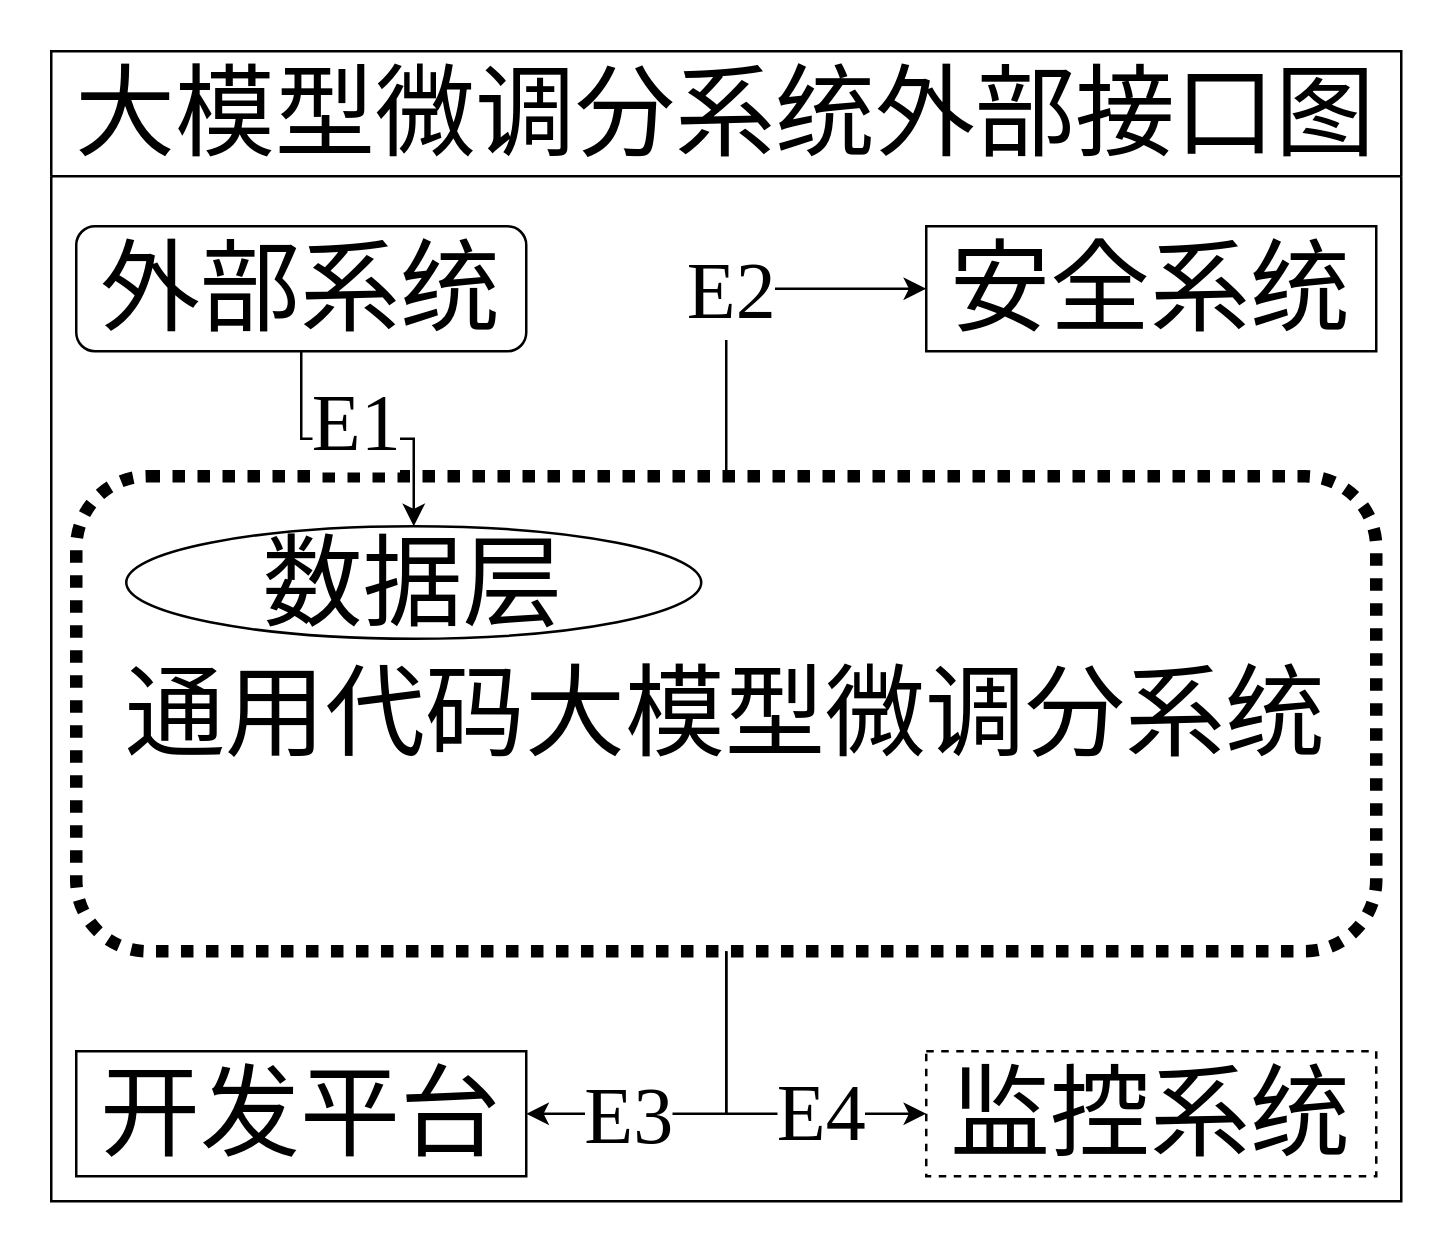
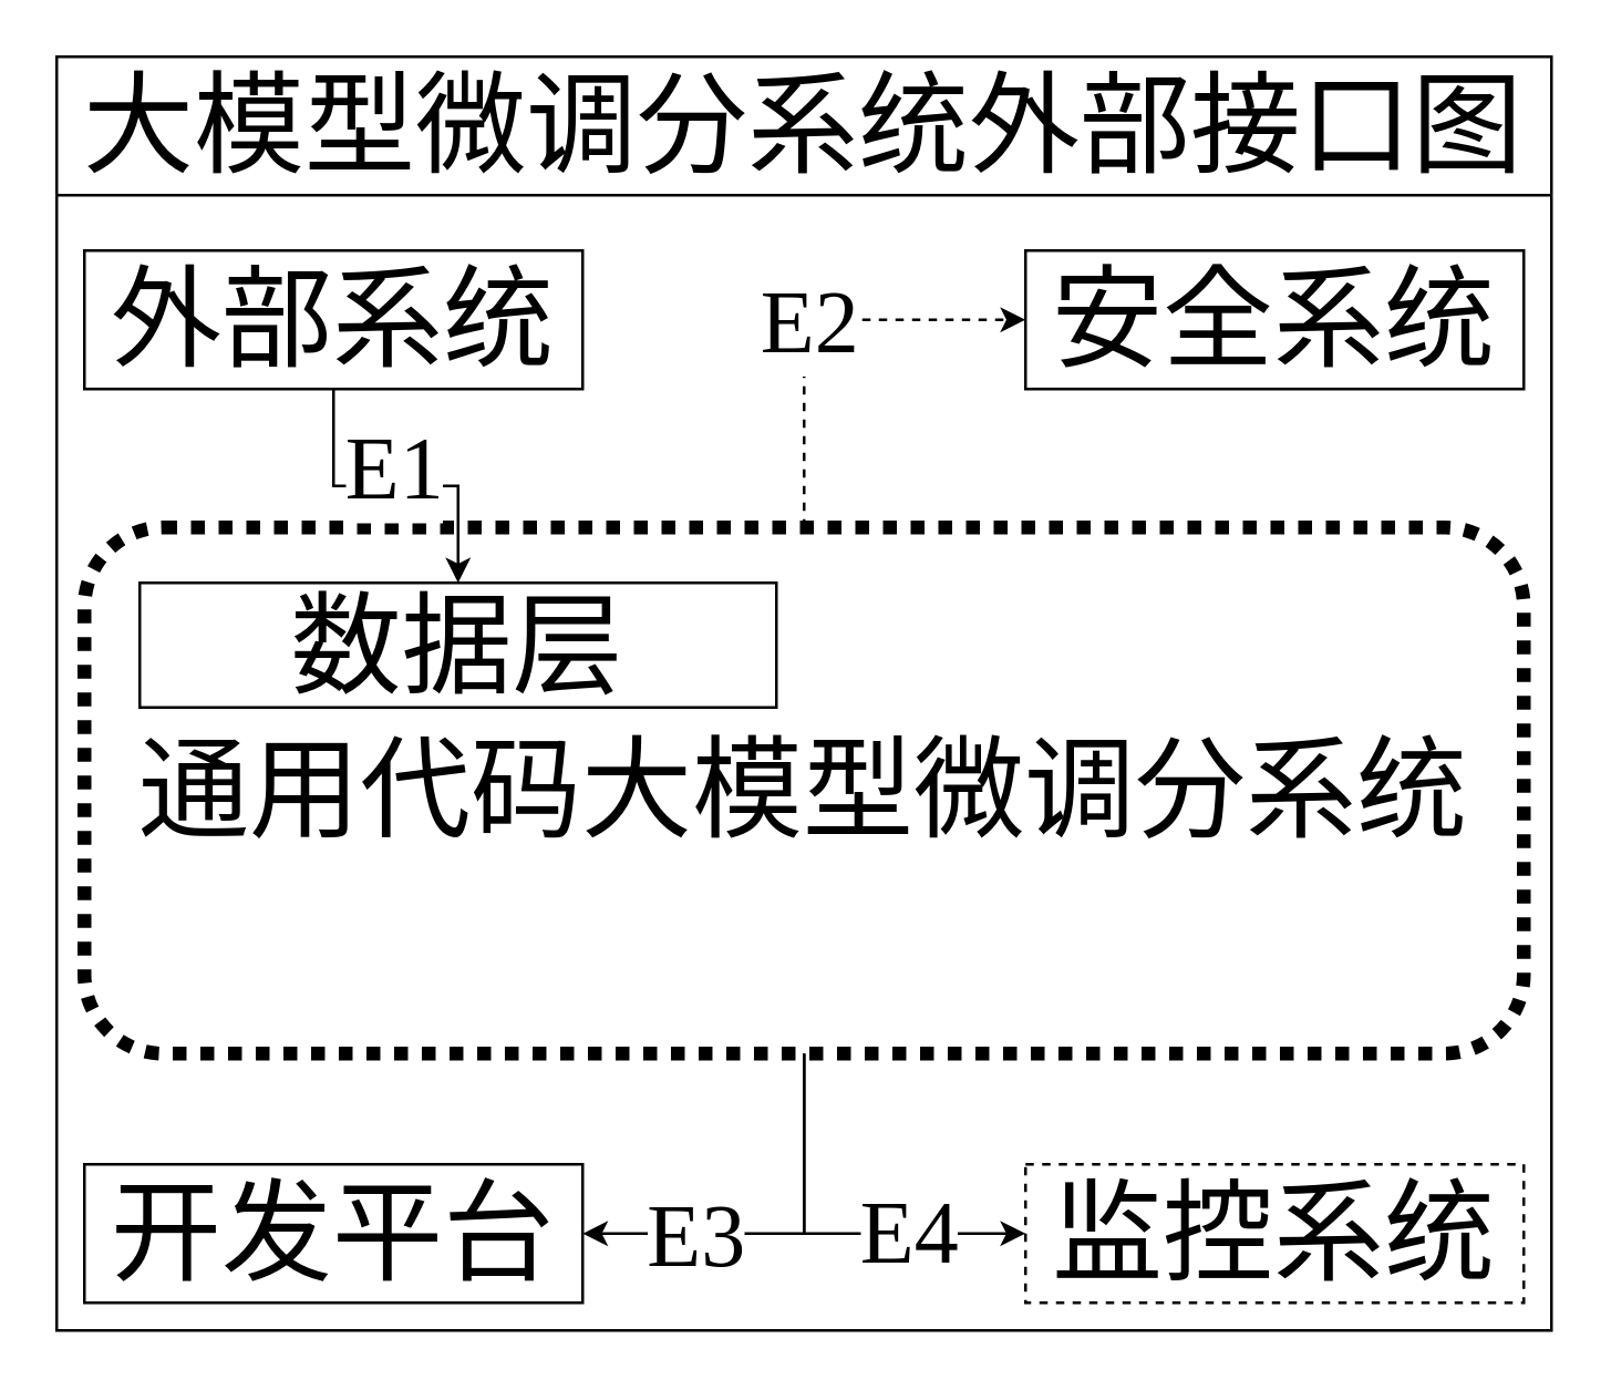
  <mxCell id="0" />
  <mxCell id="1" parent="0" />
  <mxCell id="2" value="&lt;span style=&quot;font-size: 40px;&quot;&gt;&lt;font style=&quot;font-size: 40px;&quot;&gt;大模型微调分系统外部接口图&lt;/font&gt;&lt;/span&gt;" style="swimlane;whiteSpace=wrap;html=1;startSize=50;fontFamily=宋体;fontStyle=0;fontSize=40;" vertex="1" parent="1"><mxGeometry x="20" y="20" width="540" height="460" as="geometry"><mxRectangle x="20" y="20" width="560" height="60" as="alternateBounds" /></mxGeometry></mxCell>
- <mxCell id="3" style="edgeStyle=orthogonalEdgeStyle;rounded=0;orthogonalLoop=1;jettySize=auto;html=1;entryX=0;entryY=0.5;entryDx=0;entryDy=0;fontSize=40;fontFamily=宋体;" edge="1" parent="2" source="9" target="14"><mxGeometry relative="1" as="geometry" /></mxCell>
+ <mxCell id="3" style="edgeStyle=orthogonalEdgeStyle;rounded=0;orthogonalLoop=1;jettySize=auto;html=1;entryX=0;entryY=0.5;entryDx=0;entryDy=0;fontSize=40;fontFamily=宋体;dashed=1;" edge="1" parent="2" source="9" target="14"><mxGeometry relative="1" as="geometry" /></mxCell>
  <mxCell id="4" value="E2" style="edgeLabel;html=1;align=center;verticalAlign=middle;resizable=0;points=[];fontSize=32;fontFamily=Times New Roman;" vertex="1" connectable="0" parent="3"><mxGeometry x="-0.017" relative="1" as="geometry"><mxPoint as="offset" /></mxGeometry></mxCell>
  <mxCell id="5" style="edgeStyle=orthogonalEdgeStyle;rounded=0;orthogonalLoop=1;jettySize=auto;html=1;entryX=1;entryY=0.5;entryDx=0;entryDy=0;fontSize=40;fontFamily=宋体;" edge="1" parent="2" source="9" target="16"><mxGeometry relative="1" as="geometry" /></mxCell>
  <mxCell id="6" value="E3" style="edgeLabel;html=1;align=center;verticalAlign=middle;resizable=0;points=[];fontSize=32;fontFamily=Times New Roman;" vertex="1" connectable="0" parent="5"><mxGeometry x="0.446" relative="1" as="geometry"><mxPoint as="offset" /></mxGeometry></mxCell>
  <mxCell id="7" style="edgeStyle=orthogonalEdgeStyle;rounded=0;orthogonalLoop=1;jettySize=auto;html=1;entryX=0;entryY=0.5;entryDx=0;entryDy=0;fontSize=40;fontFamily=宋体;" edge="1" parent="2" source="9" target="15"><mxGeometry relative="1" as="geometry" /></mxCell>
  <mxCell id="8" value="E4" style="edgeLabel;html=1;align=center;verticalAlign=middle;resizable=0;points=[];fontSize=32;fontFamily=Times New Roman;" vertex="1" connectable="0" parent="7"><mxGeometry x="0.409" y="1" relative="1" as="geometry"><mxPoint as="offset" /></mxGeometry></mxCell>
  <mxCell id="9" value="&lt;font style=&quot;font-size: 40px;&quot;&gt;通用代码大模型微调分系统&lt;/font&gt;" style="rounded=1;whiteSpace=wrap;html=1;fillColor=none;dashed=1;dashPattern=1 1;strokeWidth=5;fontStyle=0;fontSize=40;fontFamily=宋体;" vertex="1" parent="2"><mxGeometry x="10" y="170" width="520" height="190" as="geometry" /></mxCell>
  <mxCell id="10" style="edgeStyle=orthogonalEdgeStyle;rounded=0;orthogonalLoop=1;jettySize=auto;html=1;entryX=0.5;entryY=0;entryDx=0;entryDy=0;fontSize=40;fontFamily=宋体;" edge="1" parent="2" source="12" target="13"><mxGeometry relative="1" as="geometry" /></mxCell>
  <mxCell id="11" value="E1" style="edgeLabel;html=1;align=center;verticalAlign=middle;resizable=0;points=[];fontSize=32;fontFamily=Times New Roman;labelBackgroundColor=default;" vertex="1" connectable="0" parent="10"><mxGeometry x="-0.442" y="-1" relative="1" as="geometry"><mxPoint x="22" y="-4" as="offset" /></mxGeometry></mxCell>
- <mxCell id="12" value="&lt;font style=&quot;font-size: 40px;&quot;&gt;外部系统&lt;/font&gt;" style="whiteSpace=wrap;html=1;fillColor=none;fontSize=40;fontFamily=宋体;fontStyle=0;rounded=1;" vertex="1" parent="2"><mxGeometry x="10" y="70" width="180" height="50" as="geometry" /></mxCell>
- <mxCell id="13" value="数据层" style="ellipse;whiteSpace=wrap;html=1;fillColor=none;fontSize=40;fontFamily=宋体;fontStyle=0;" vertex="1" parent="2"><mxGeometry x="30" y="190" width="230" height="45" as="geometry" /></mxCell>
+ <mxCell id="12" value="&lt;font style=&quot;font-size: 40px;&quot;&gt;外部系统&lt;/font&gt;" style="rounded=0;whiteSpace=wrap;html=1;fillColor=none;fontSize=40;fontFamily=宋体;fontStyle=0" vertex="1" parent="2"><mxGeometry x="10" y="70" width="180" height="50" as="geometry" /></mxCell>
+ <mxCell id="13" value="数据层" style="rounded=0;whiteSpace=wrap;html=1;fillColor=none;fontSize=40;fontFamily=宋体;fontStyle=0" vertex="1" parent="2"><mxGeometry x="30" y="190" width="230" height="45" as="geometry" /></mxCell>
  <mxCell id="14" value="&lt;font style=&quot;font-size: 40px;&quot;&gt;安全系统&lt;/font&gt;" style="rounded=0;whiteSpace=wrap;html=1;fillColor=none;fontSize=40;fontFamily=宋体;fontStyle=0" vertex="1" parent="2"><mxGeometry x="350" y="70" width="180" height="50" as="geometry" /></mxCell>
  <mxCell id="15" value="&lt;font style=&quot;font-size: 40px;&quot;&gt;监控系统&lt;/font&gt;" style="rounded=0;whiteSpace=wrap;html=1;fillColor=none;fontSize=40;fontFamily=宋体;fontStyle=0;dashed=1;" vertex="1" parent="2"><mxGeometry x="350" y="400" width="180" height="50" as="geometry" /></mxCell>
  <mxCell id="16" value="&lt;font style=&quot;font-size: 40px;&quot;&gt;开发平台&lt;/font&gt;" style="rounded=0;whiteSpace=wrap;html=1;fillColor=none;fontSize=40;fontFamily=宋体;fontStyle=0" vertex="1" parent="2"><mxGeometry x="10" y="400" width="180" height="50" as="geometry" /></mxCell>
